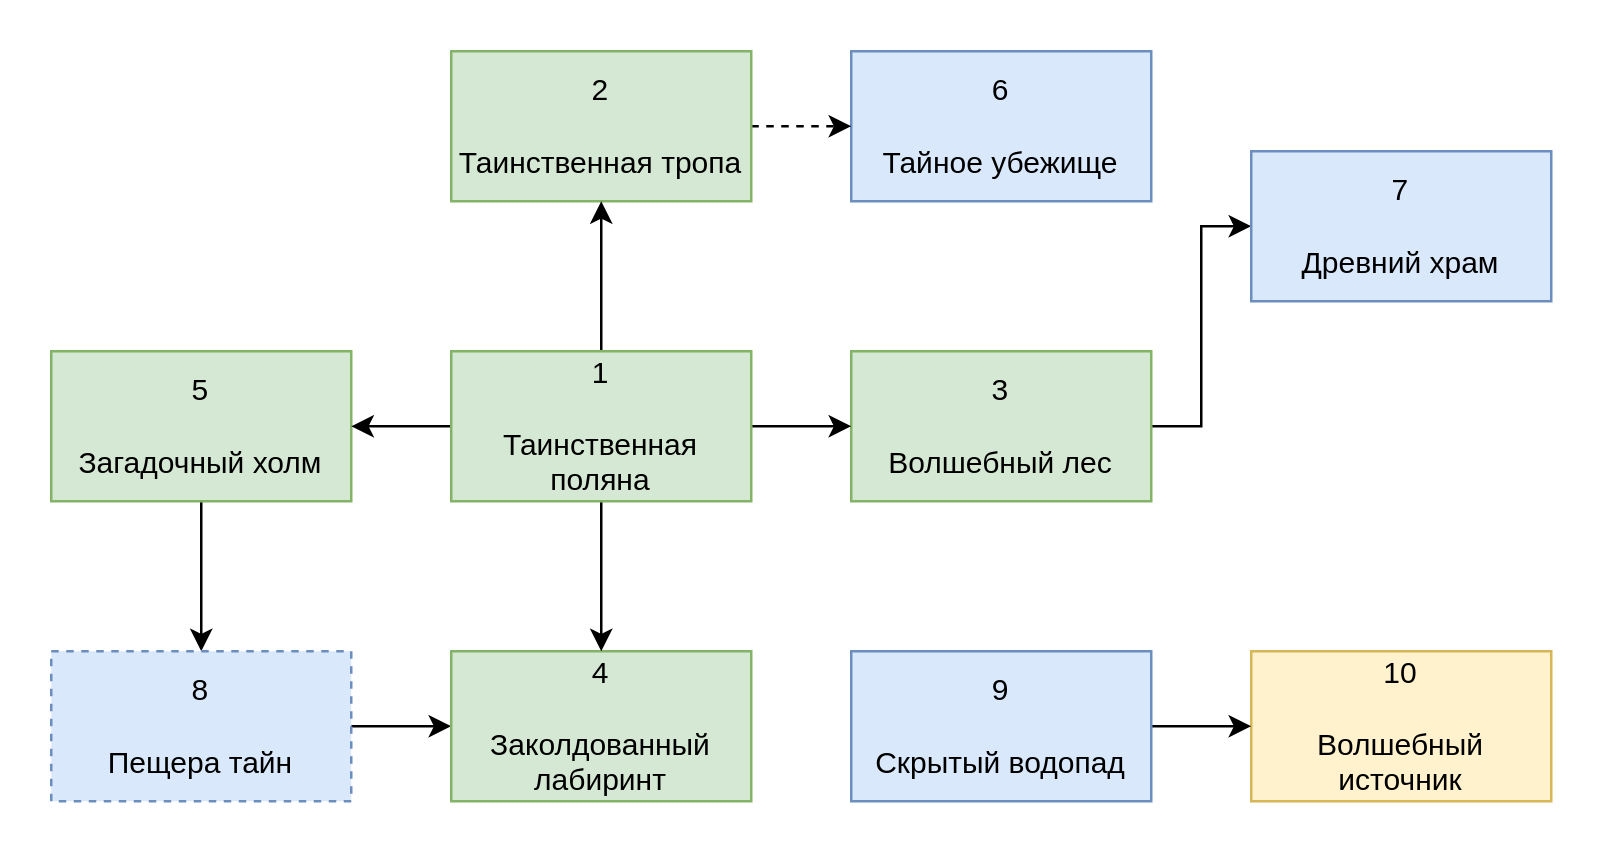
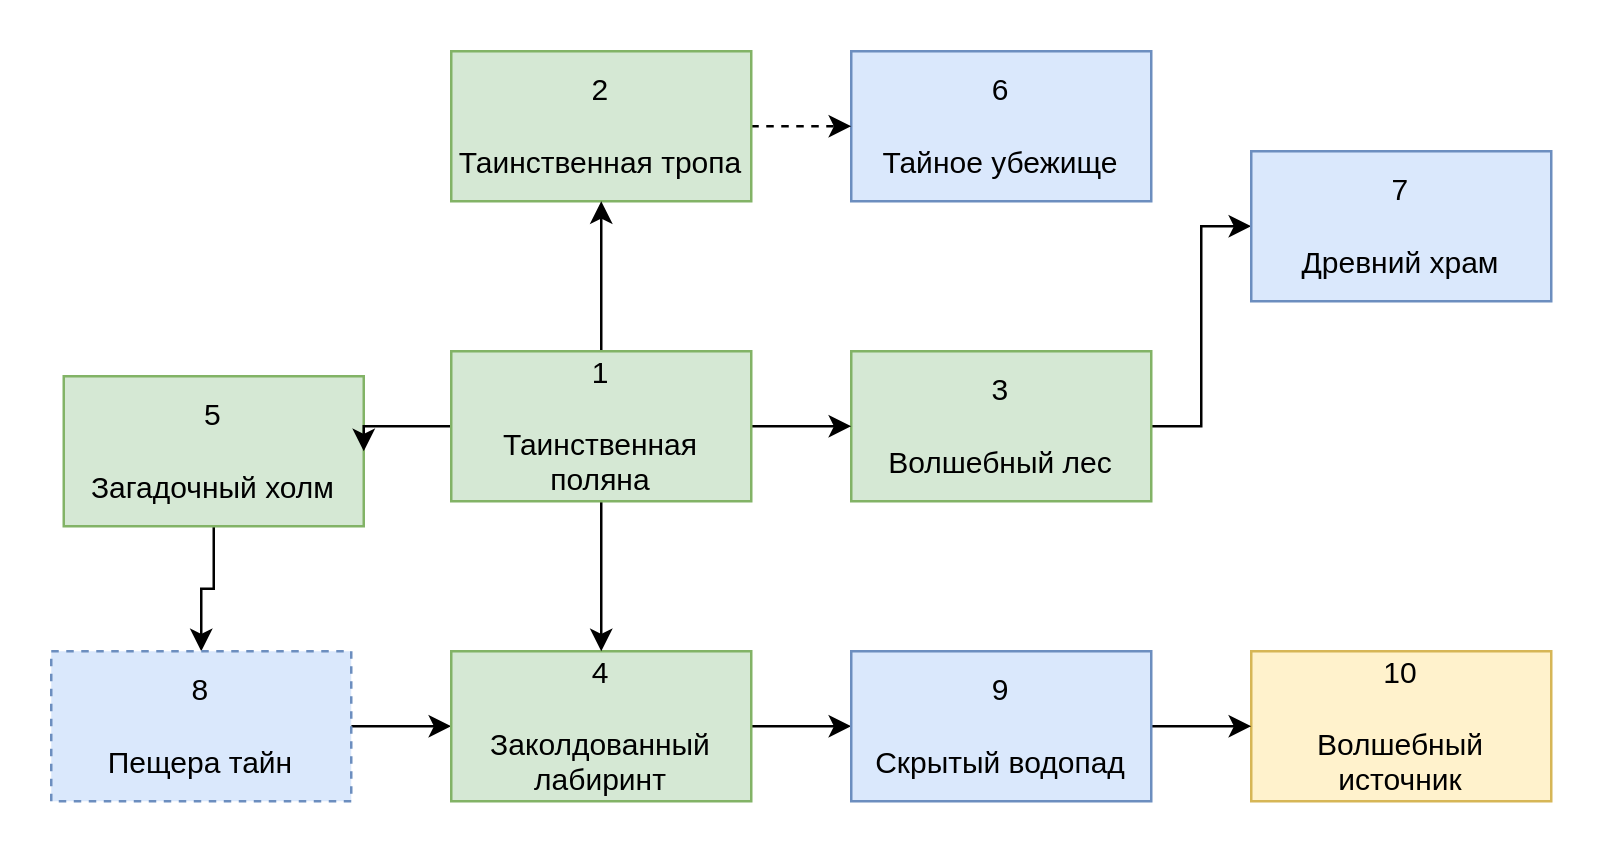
  <mxCell id="0" />
  <mxCell id="1" parent="0" />
  <mxCell id="2" value="&lt;div&gt;6&lt;br&gt;&lt;/div&gt;&lt;div&gt;&lt;br&gt;&lt;/div&gt;&lt;div&gt;Тайное убежище&lt;/div&gt;" style="rounded=0;whiteSpace=wrap;html=1;fillColor=#dae8fc;strokeColor=#6c8ebf;" vertex="1" parent="1"><mxGeometry x="340" y="20" width="120" height="60" as="geometry" /></mxCell>
  <mxCell id="3" style="edgeStyle=orthogonalEdgeStyle;rounded=0;orthogonalLoop=1;jettySize=auto;html=1;entryX=0;entryY=0.5;entryDx=0;entryDy=0;" edge="1" parent="1" source="4" target="12"><mxGeometry relative="1" as="geometry" /></mxCell>
  <mxCell id="4" value="&lt;div&gt;3&lt;/div&gt;&lt;div&gt;&lt;br&gt;&lt;/div&gt;&lt;div&gt;Волшебный лес&lt;/div&gt;" style="rounded=0;whiteSpace=wrap;html=1;fillColor=#d5e8d4;strokeColor=#82b366;" vertex="1" parent="1"><mxGeometry x="340" y="140" width="120" height="60" as="geometry" /></mxCell>
  <mxCell id="5" style="edgeStyle=orthogonalEdgeStyle;rounded=0;orthogonalLoop=1;jettySize=auto;html=1;entryX=0.5;entryY=0;entryDx=0;entryDy=0;" edge="1" parent="1" source="6" target="8"><mxGeometry relative="1" as="geometry" /></mxCell>
- <mxCell id="6" value="&lt;div&gt;5&lt;/div&gt;&lt;div&gt;&lt;br&gt;&lt;/div&gt;&lt;div&gt;Загадочный холм&lt;/div&gt;" style="rounded=0;whiteSpace=wrap;html=1;fillColor=#d5e8d4;strokeColor=#82b366;" vertex="1" parent="1"><mxGeometry x="20" y="140" width="120" height="60" as="geometry" /></mxCell>
+ <mxCell id="6" value="&lt;div&gt;5&lt;/div&gt;&lt;div&gt;&lt;br&gt;&lt;/div&gt;&lt;div&gt;Загадочный холм&lt;/div&gt;" style="rounded=0;whiteSpace=wrap;html=1;fillColor=#d5e8d4;strokeColor=#82b366;" vertex="1" parent="1"><mxGeometry x="25" y="150" width="120" height="60" as="geometry" /></mxCell>
  <mxCell id="7" style="edgeStyle=orthogonalEdgeStyle;rounded=0;orthogonalLoop=1;jettySize=auto;html=1;exitX=1;exitY=0.5;exitDx=0;exitDy=0;entryX=0;entryY=0.5;entryDx=0;entryDy=0;" edge="1" parent="1" source="8" target="10"><mxGeometry relative="1" as="geometry" /></mxCell>
  <mxCell id="8" value="&lt;div&gt;8&lt;/div&gt;&lt;div&gt;&lt;br&gt;&lt;/div&gt;&lt;div&gt;Пещера тайн&lt;/div&gt;" style="rounded=0;whiteSpace=wrap;html=1;fillColor=#dae8fc;strokeColor=#6c8ebf;dashed=1;" vertex="1" parent="1"><mxGeometry x="20" y="260" width="120" height="60" as="geometry" /></mxCell>
+ <mxCell id="9" style="edgeStyle=orthogonalEdgeStyle;rounded=0;orthogonalLoop=1;jettySize=auto;html=1;exitX=1;exitY=0.5;exitDx=0;exitDy=0;entryX=0;entryY=0.5;entryDx=0;entryDy=0;" edge="1" parent="1" source="10" target="14"><mxGeometry relative="1" as="geometry" /></mxCell>
  <mxCell id="10" value="&lt;div&gt;4&lt;/div&gt;&lt;div&gt;&lt;br&gt;&lt;/div&gt;&lt;div&gt;Заколдованный лабиринт&lt;/div&gt;" style="rounded=0;whiteSpace=wrap;html=1;fillColor=#d5e8d4;strokeColor=#82b366;" vertex="1" parent="1"><mxGeometry x="180" y="260" width="120" height="60" as="geometry" /></mxCell>
  <mxCell id="11" value="&lt;div&gt;10&lt;/div&gt;&lt;div&gt;&lt;br&gt;&lt;/div&gt;&lt;div&gt;Волшебный источник&lt;/div&gt;" style="rounded=0;whiteSpace=wrap;html=1;fillColor=#fff2cc;strokeColor=#d6b656;" vertex="1" parent="1"><mxGeometry x="500" y="260" width="120" height="60" as="geometry" /></mxCell>
  <mxCell id="12" value="&lt;div&gt;7&lt;/div&gt;&lt;div&gt;&lt;br&gt;&lt;/div&gt;&lt;div&gt;Древний храм&lt;/div&gt;" style="rounded=0;whiteSpace=wrap;html=1;fillColor=#dae8fc;strokeColor=#6c8ebf;" vertex="1" parent="1"><mxGeometry x="500" y="60" width="120" height="60" as="geometry" /></mxCell>
  <mxCell id="13" style="edgeStyle=orthogonalEdgeStyle;rounded=0;orthogonalLoop=1;jettySize=auto;html=1;exitX=1;exitY=0.5;exitDx=0;exitDy=0;entryX=0;entryY=0.5;entryDx=0;entryDy=0;" edge="1" parent="1" source="14" target="11"><mxGeometry relative="1" as="geometry" /></mxCell>
  <mxCell id="14" value="&lt;div&gt;9&lt;/div&gt;&lt;div&gt;&lt;br&gt;&lt;/div&gt;&lt;div&gt;Скрытый водопад&lt;/div&gt;" style="rounded=0;whiteSpace=wrap;html=1;fillColor=#dae8fc;strokeColor=#6c8ebf;" vertex="1" parent="1"><mxGeometry x="340" y="260" width="120" height="60" as="geometry" /></mxCell>
  <mxCell id="15" style="edgeStyle=orthogonalEdgeStyle;rounded=0;orthogonalLoop=1;jettySize=auto;html=1;entryX=0;entryY=0.5;entryDx=0;entryDy=0;dashed=1;" edge="1" parent="1" source="16" target="2"><mxGeometry relative="1" as="geometry" /></mxCell>
  <mxCell id="16" value="&lt;div&gt;2&lt;/div&gt;&lt;div&gt;&lt;br&gt;&lt;/div&gt;&lt;div&gt;Таинственная тропа&lt;/div&gt;" style="rounded=0;whiteSpace=wrap;html=1;fillColor=#d5e8d4;strokeColor=#82b366;" vertex="1" parent="1"><mxGeometry x="180" y="20" width="120" height="60" as="geometry" /></mxCell>
  <mxCell id="17" style="edgeStyle=orthogonalEdgeStyle;rounded=0;orthogonalLoop=1;jettySize=auto;html=1;entryX=0.5;entryY=0;entryDx=0;entryDy=0;" edge="1" parent="1" source="21" target="10"><mxGeometry relative="1" as="geometry" /></mxCell>
  <mxCell id="18" style="edgeStyle=orthogonalEdgeStyle;rounded=0;orthogonalLoop=1;jettySize=auto;html=1;exitX=0;exitY=0.5;exitDx=0;exitDy=0;entryX=1;entryY=0.5;entryDx=0;entryDy=0;" edge="1" parent="1" source="21" target="6"><mxGeometry relative="1" as="geometry" /></mxCell>
  <mxCell id="19" style="edgeStyle=orthogonalEdgeStyle;rounded=0;orthogonalLoop=1;jettySize=auto;html=1;entryX=0;entryY=0.5;entryDx=0;entryDy=0;" edge="1" parent="1" source="21" target="4"><mxGeometry relative="1" as="geometry" /></mxCell>
  <mxCell id="20" style="edgeStyle=orthogonalEdgeStyle;rounded=0;orthogonalLoop=1;jettySize=auto;html=1;entryX=0.5;entryY=1;entryDx=0;entryDy=0;" edge="1" parent="1" source="21" target="16"><mxGeometry relative="1" as="geometry" /></mxCell>
  <mxCell id="21" value="&lt;div&gt;1&lt;/div&gt;&lt;div&gt;&lt;br&gt;&lt;/div&gt;&lt;div&gt;Таинственная поляна&lt;/div&gt;" style="rounded=0;whiteSpace=wrap;html=1;fillColor=#d5e8d4;strokeColor=#82b366;" vertex="1" parent="1"><mxGeometry x="180" y="140" width="120" height="60" as="geometry" /></mxCell>
